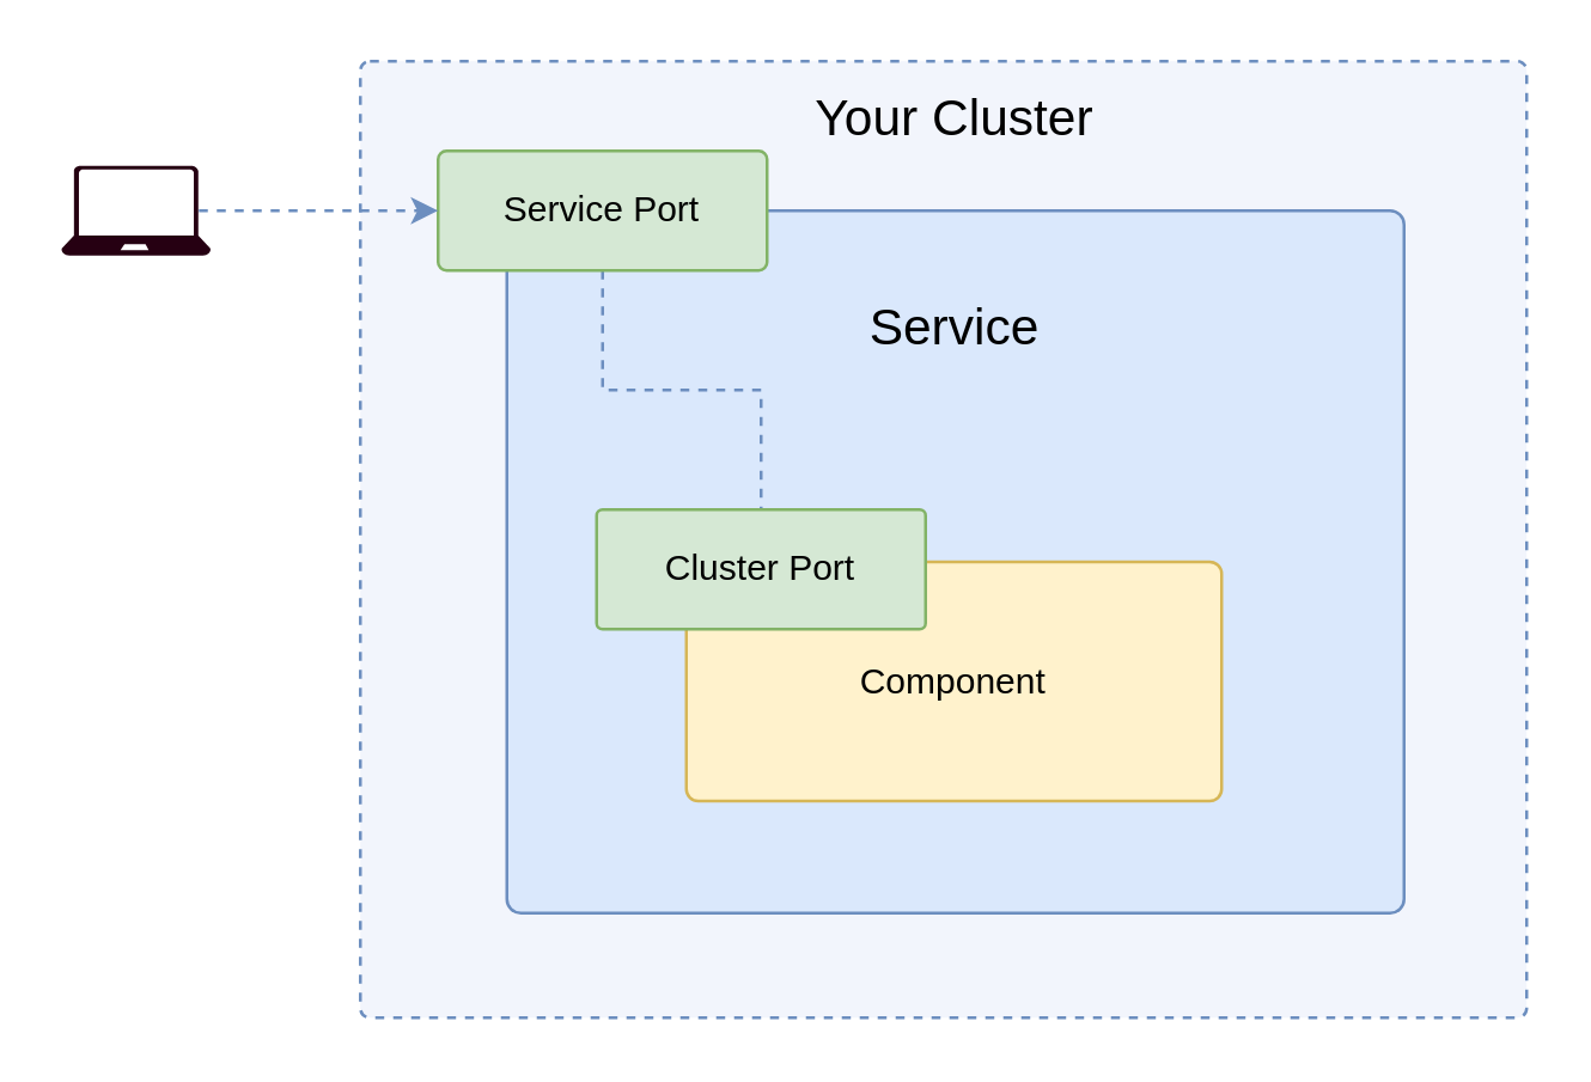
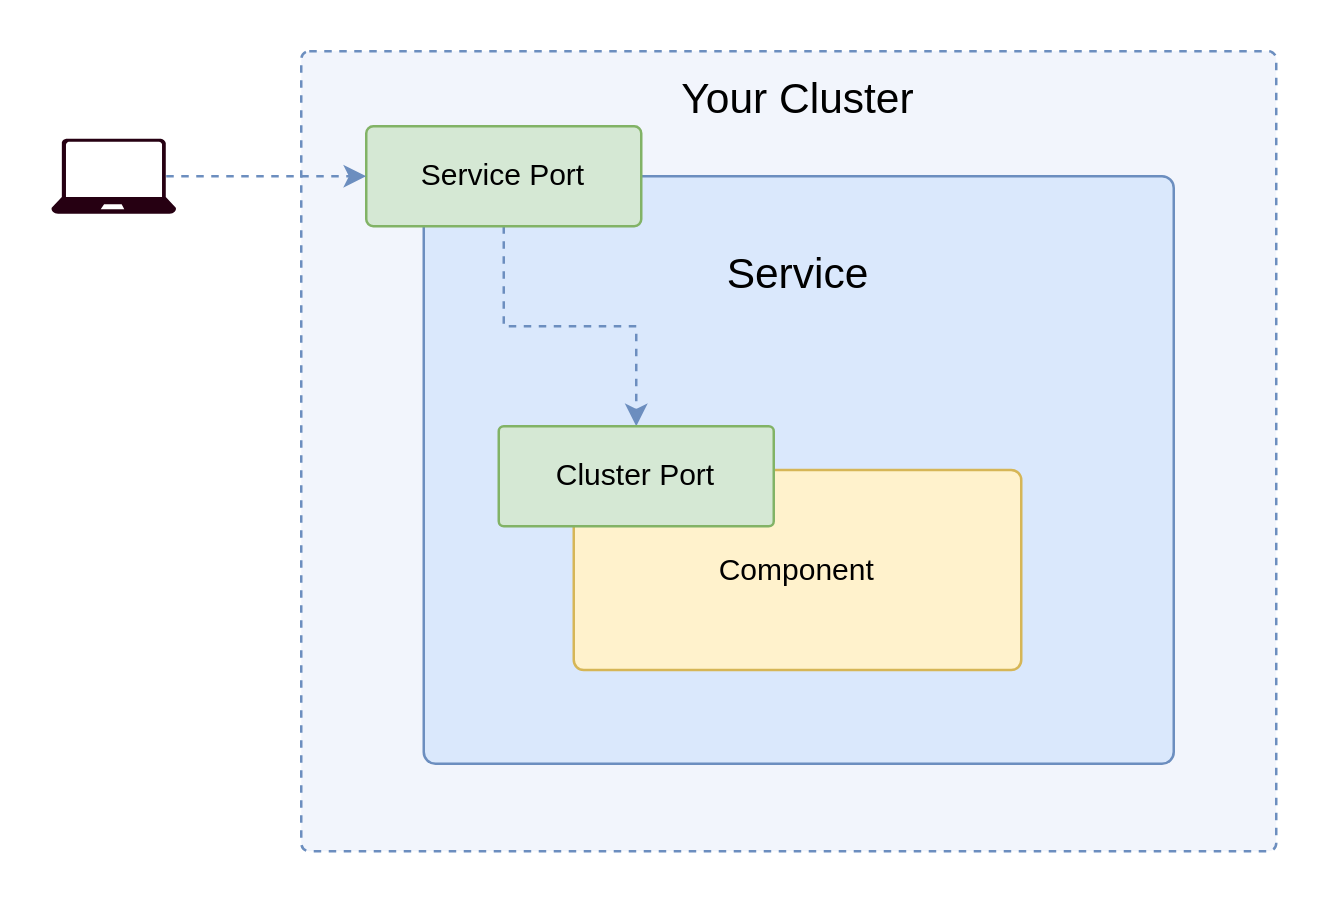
  <mxCell id="0" />
  <mxCell id="1" parent="0" />
  <mxCell id="2" value="" style="rounded=1;whiteSpace=wrap;html=1;arcSize=1;strokeColor=#6c8ebf;gradientColor=none;fillColor=#F2F5FC;dashed=1;" parent="1" vertex="1"><mxGeometry x="120" width="390" height="320" as="geometry" y="20" /></mxCell>
  <mxCell id="3" value="" style="rounded=1;whiteSpace=wrap;html=1;arcSize=2;fillColor=#dae8fc;strokeColor=#6c8ebf;" parent="1" vertex="1"><mxGeometry x="169" y="70" width="300" height="235" as="geometry" /></mxCell>
  <mxCell id="4" value="&lt;font style=&quot;font-size: 17px&quot;&gt;Your Cluster&lt;/font&gt;" style="text;html=1;strokeColor=none;fillColor=none;align=center;verticalAlign=middle;whiteSpace=wrap;rounded=0;" parent="1" vertex="1"><mxGeometry x="255.5" y="30" width="126" height="20" as="geometry" /></mxCell>
- <mxCell id="5" style="edgeStyle=orthogonalEdgeStyle;rounded=0;orthogonalLoop=1;jettySize=auto;html=1;dashed=1;fillColor=#dae8fc;strokeColor=#6c8ebf;endArrow=none;" parent="1" source="6" target="8" edge="1"><mxGeometry relative="1" as="geometry" /></mxCell>
+ <mxCell id="5" style="edgeStyle=orthogonalEdgeStyle;rounded=0;orthogonalLoop=1;jettySize=auto;html=1;dashed=1;fillColor=#dae8fc;strokeColor=#6c8ebf;" parent="1" source="6" target="8" edge="1"><mxGeometry relative="1" as="geometry" /></mxCell>
  <mxCell id="6" value="Service Port" style="rounded=1;whiteSpace=wrap;html=1;fillColor=#d5e8d4;strokeColor=#82b366;arcSize=7;" parent="1" vertex="1"><mxGeometry x="146" y="50" width="110" height="40" as="geometry" /></mxCell>
  <mxCell id="7" value="Component" style="rounded=1;whiteSpace=wrap;html=1;strokeColor=#d6b656;fillColor=#fff2cc;arcSize=5;" parent="1" vertex="1"><mxGeometry x="229" y="187.5" width="179" height="80" as="geometry" /></mxCell>
  <mxCell id="8" value="Cluster Port" style="rounded=1;whiteSpace=wrap;html=1;fillColor=#d5e8d4;strokeColor=#82b366;arcSize=5;" parent="1" vertex="1"><mxGeometry x="199" y="170" width="110" height="40" as="geometry" /></mxCell>
  <mxCell id="9" value="&lt;font style=&quot;font-size: 17px&quot;&gt;Service&lt;/font&gt;" style="text;html=1;strokeColor=none;fillColor=none;align=center;verticalAlign=middle;whiteSpace=wrap;rounded=0;" parent="1" vertex="1"><mxGeometry x="256" y="100" width="126" height="20" as="geometry" /></mxCell>
  <mxCell id="10" value="" style="endArrow=classic;html=1;dashed=1;fillColor=#dae8fc;strokeColor=#6c8ebf;exitX=0.92;exitY=0.5;exitDx=0;exitDy=0;exitPerimeter=0;entryX=0;entryY=0.5;entryDx=0;entryDy=0;" parent="1" source="11" target="6" edge="1"><mxGeometry width="50" height="50" relative="1" as="geometry"><mxPoint x="242" y="-50" as="sourcePoint" /><mxPoint x="100" y="120" as="targetPoint" /></mxGeometry></mxCell>
  <mxCell id="11" value="" style="verticalLabelPosition=bottom;html=1;verticalAlign=top;align=center;shape=mxgraph.azure.laptop;pointerEvents=1;fillColor=#260012;strokeColor=none;" parent="1" vertex="1"><mxGeometry x="20" y="55" width="50" height="30" as="geometry" /></mxCell>
